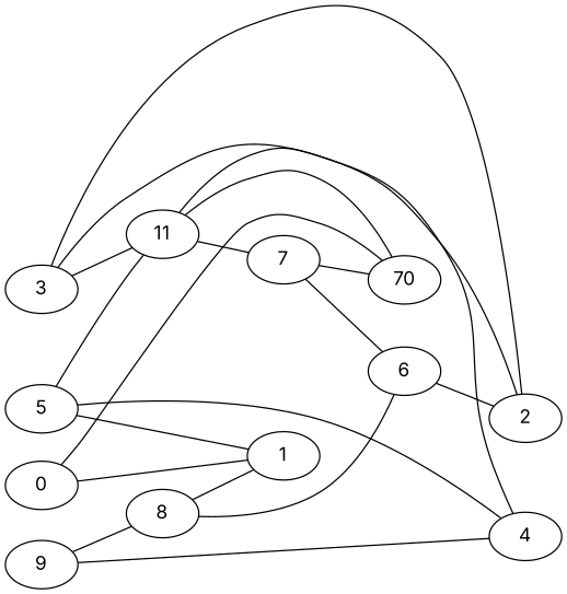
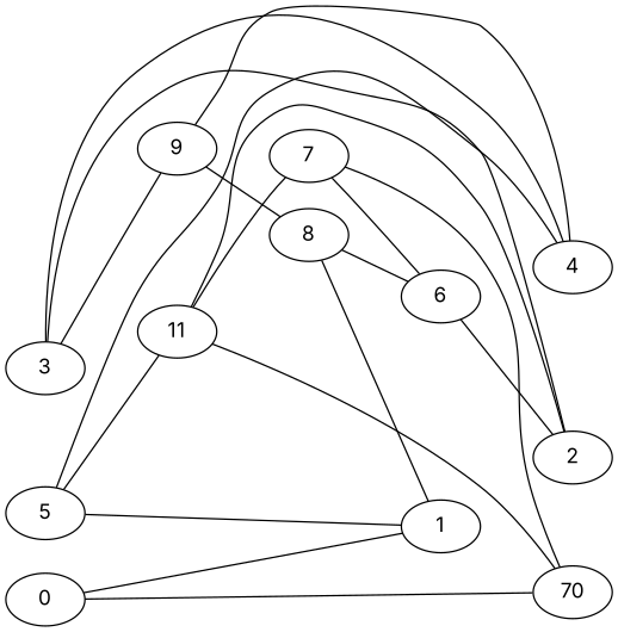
  strict graph {
    fontname=Inter
    rankdir=LR
    node [fontname=Inter weight=0]
    edge [fontname=Inter weight=0]
    5
    4
    11
    1
    n5 [label=70]
    2
    7
    6
    3
    9
    8
    0
    5 -- 4
    5 -- 11
    5 -- 1
    11 -- n5
    11 -- 2
    11 -- 7
    7 -- n5
    7 -- 6
    6 -- 2
    3 -- 4
    3 -- 2
-   3 -- 11
+   3 -- 9
    9 -- 4
    9 -- 8
    8 -- 1
    8 -- 6
    0 -- 1
    0 -- n5
  }
